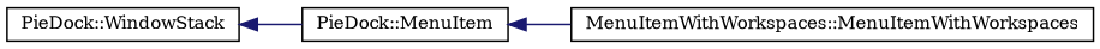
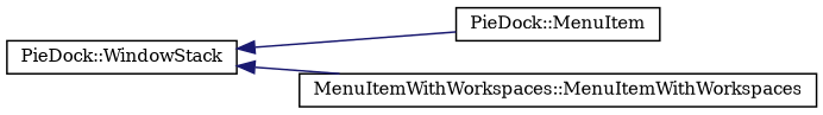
  digraph {
    fontname="DejaVu Serif"
    rankdir=LR
    node [color=black fillcolor=white fontname="DejaVu Serif" fontsize=10 shape=record style=filled]
    edge [color=midnightblue dir=back fontname="DejaVu Serif" fontsize=10 labelfontname=Helvetica labelfontsize=10 style=solid]
    n1 [height=0.2 label="PieDock::WindowStack" width=0.4]
    n2 [height=0.2 label="PieDock::MenuItem" width=0.4]
    n3 [height=0.2 label="MenuItemWithWorkspaces::MenuItemWithWorkspaces" width=0.4]
    n1 -> n2
-   n2 -> n3
+   n1 -> n3
  }
